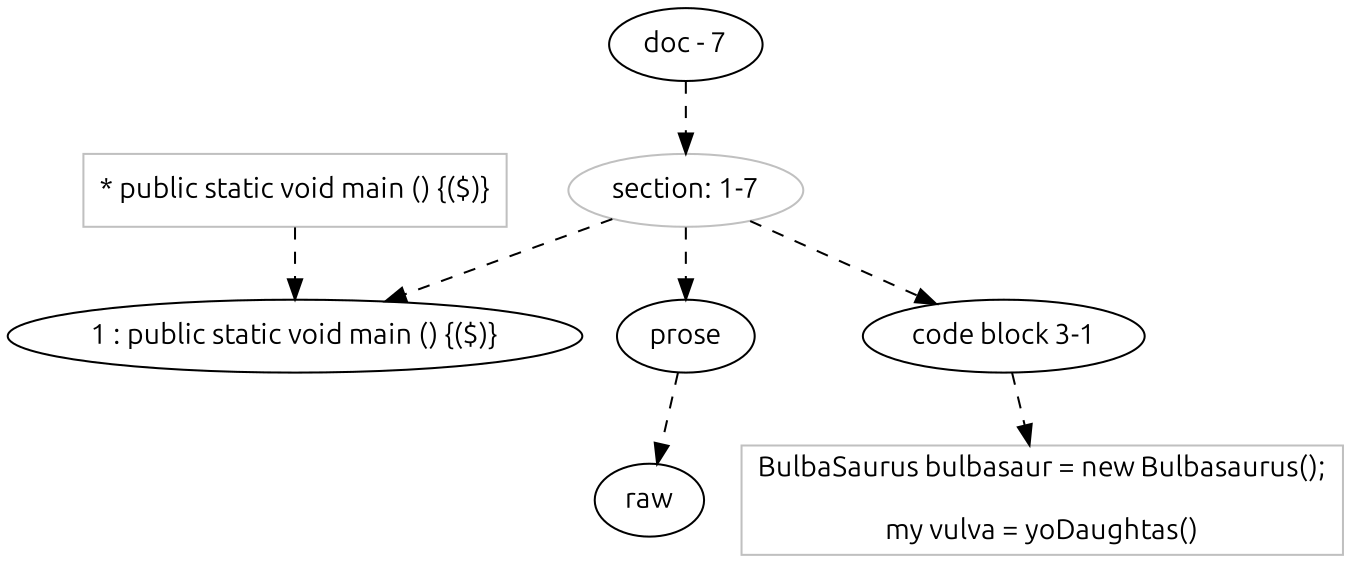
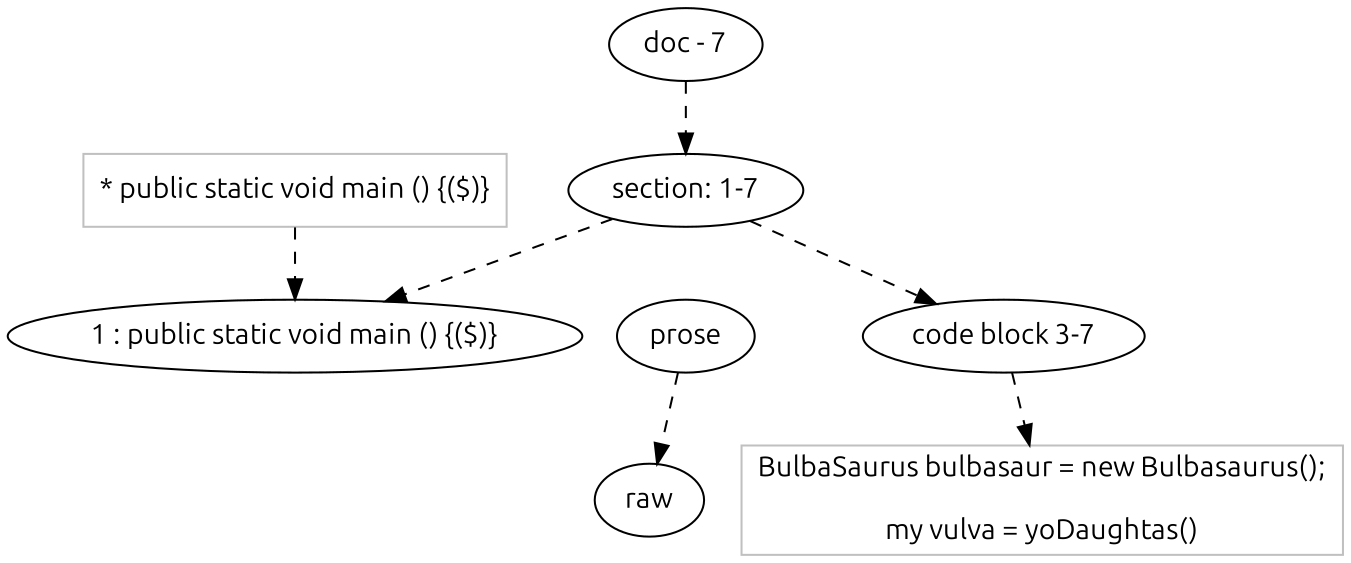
  digraph {
    fontname=Ubuntu
    node [fontname=Ubuntu]
    edge [fontname=Ubuntu style=dashed]
-   n1 [label="section: 1-7" color=Gray]
+   n1 [label="section: 1-7"]
    n2 [label="1 : public static void main () {($)}"]
    n3 [label=prose]
-   n4 [label="code block 3-1"]
+   n4 [label="code block 3-7"]
    n5 [label=raw]
    n6 [color=Gray label="BulbaSaurus bulbasaur = new Bulbasaurus();\n\nmy vulva = yoDaughtas()" shape=rectangle]
    n7 [label="doc - 7"]
    n8 [color=Gray label="* public static void main () {($)}" shape=rectangle]
    subgraph sub_1 {
      rank=same
      n1
    }
    subgraph sub_2 {
      rank=same
      n2
      n3
      n4
    }
    subgraph sub_3 {
      rank=same
      n5
    }
    n1 -> n2
-   n1 -> n3
    n1 -> n4
    n3 -> n5
    n4 -> n6
    n7 -> n1
    n8 -> n2
  }
